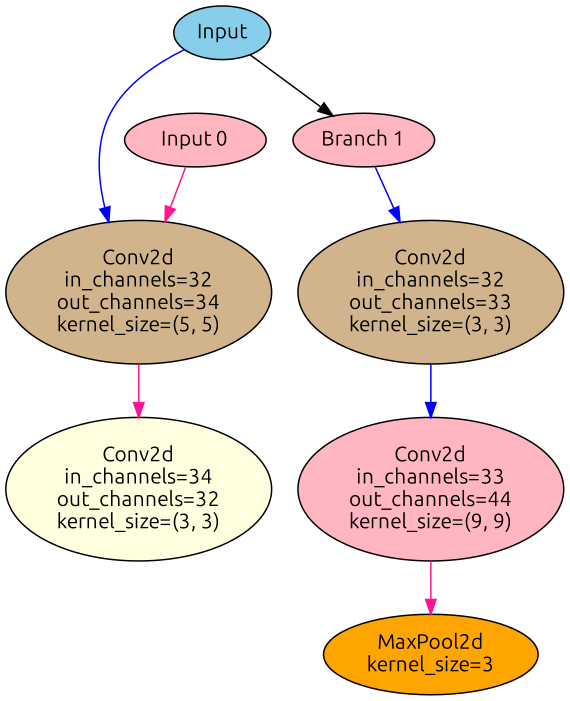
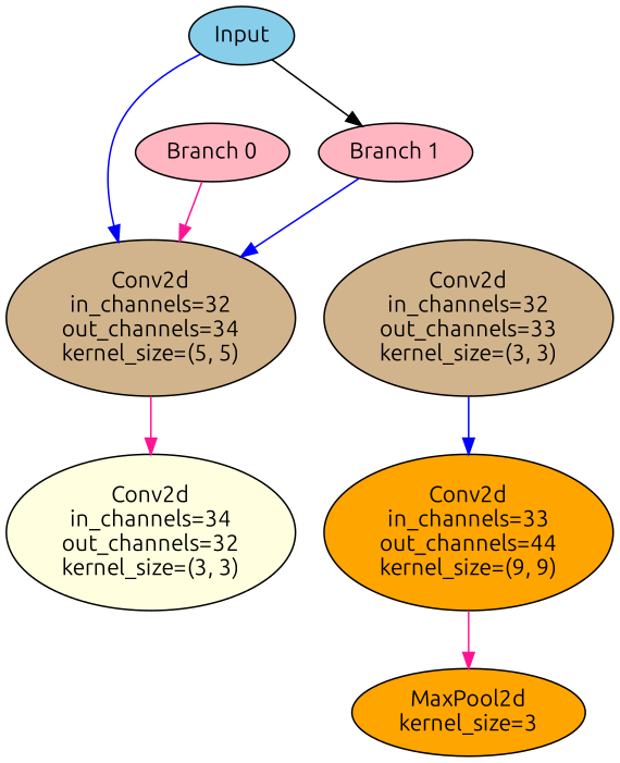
  digraph {
    fontname=Ubuntu
    node [fillcolor=lightpink fontname=Ubuntu style=filled]
    edge [color=blue fontname=Ubuntu]
    n1 [fillcolor=skyblue label=Input]
    n2 [label="Branch 1"]
    n3 [fillcolor=tan label="Conv2d\nin_channels=32\nout_channels=34\nkernel_size=(5, 5)"]
-   n4 [label="Input 0"]
+   n4 [label="Branch 0"]
    n5 [fillcolor=tan label="Conv2d\nin_channels=32\nout_channels=33\nkernel_size=(3, 3)"]
    n6 [fillcolor=lightyellow label="Conv2d\nin_channels=34\nout_channels=32\nkernel_size=(3, 3)"]
-   n7 [label="Conv2d\nin_channels=33\nout_channels=44\nkernel_size=(9, 9)"]
+   n7 [fillcolor=orange label="Conv2d\nin_channels=33\nout_channels=44\nkernel_size=(9, 9)"]
    n8 [fillcolor=orange label="MaxPool2d\nkernel_size=3"]
    n1 -> n2 [color=black]
    n1 -> n3
-   n2 -> n5
+   n2 -> n3
    n3 -> n6 [color=deeppink]
    n4 -> n3 [color=deeppink]
    n5 -> n7
    n7 -> n8 [color=deeppink]
  }
